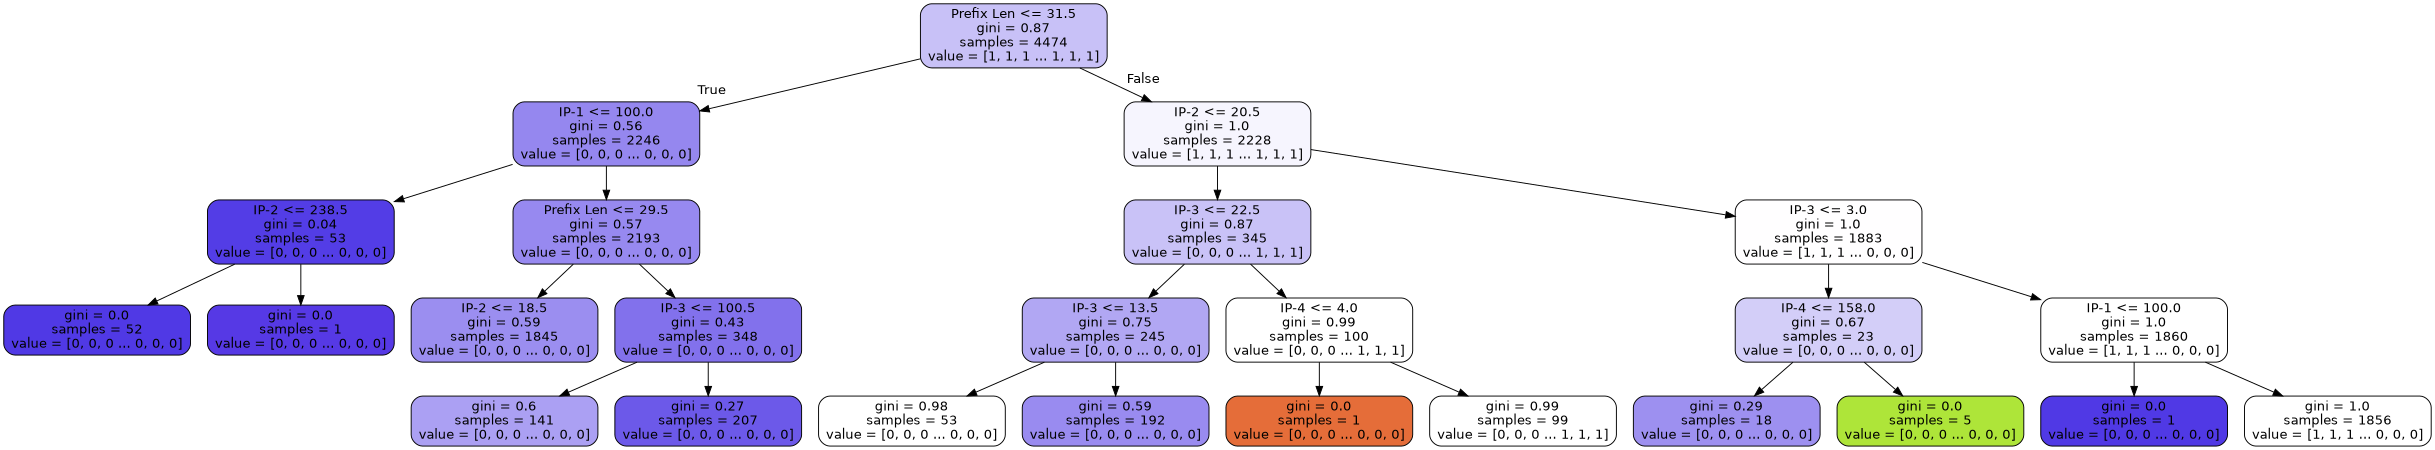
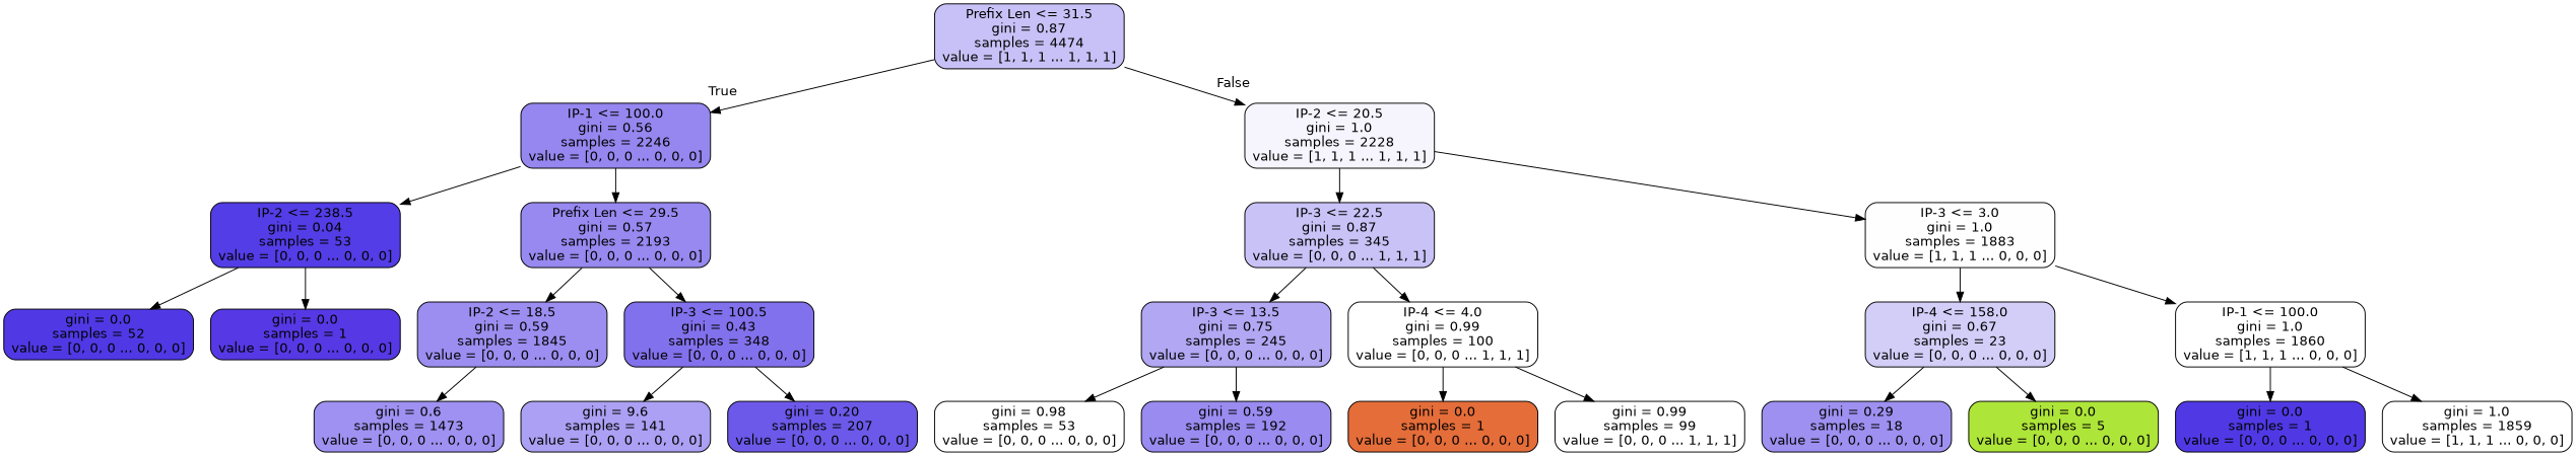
  digraph {
    node [color=black fillcolor="#ffffff" fontname=helvetica shape=box style="filled, rounded"]
    edge [fontname=helvetica]
    n1 [fillcolor="#c8c1f7" label="Prefix Len <= 31.5\ngini = 0.87\nsamples = 4474\nvalue = [1, 1, 1 ... 1, 1, 1]"]
    n2 [fillcolor="#9587ef" label="IP-1 <= 100.0\ngini = 0.56\nsamples = 2246\nvalue = [0, 0, 0 ... 0, 0, 0]"]
    n3 [fillcolor="#f6f5fe" label="IP-2 <= 20.5\ngini = 1.0\nsamples = 2228\nvalue = [1, 1, 1 ... 1, 1, 1]"]
    n4 [fillcolor="#533de6" label="IP-2 <= 238.5\ngini = 0.04\nsamples = 53\nvalue = [0, 0, 0 ... 0, 0, 0]"]
    n5 [fillcolor="#9789f0" label="Prefix Len <= 29.5\ngini = 0.57\nsamples = 2193\nvalue = [0, 0, 0 ... 0, 0, 0]"]
    n6 [fillcolor="#c9c2f7" label="IP-3 <= 22.5\ngini = 0.87\nsamples = 345\nvalue = [0, 0, 0 ... 1, 1, 1]"]
    n7 [fillcolor="#fffeff" label="IP-3 <= 3.0\ngini = 1.0\nsamples = 1883\nvalue = [1, 1, 1 ... 0, 0, 0]"]
    n8 [fillcolor="#5039e5" label="gini = 0.0\nsamples = 52\nvalue = [0, 0, 0 ... 0, 0, 0]"]
    n9 [fillcolor="#5639e5" label="gini = 0.0\nsamples = 1\nvalue = [0, 0, 0 ... 0, 0, 0]"]
    n10 [fillcolor="#9b8ef0" label="IP-2 <= 18.5\ngini = 0.59\nsamples = 1845\nvalue = [0, 0, 0 ... 0, 0, 0]"]
    n11 [fillcolor="#8271ec" label="IP-3 <= 100.5\ngini = 0.43\nsamples = 348\nvalue = [0, 0, 0 ... 0, 0, 0]"]
-   n13 [fillcolor="#aba0f3" label="gini = 0.6\nsamples = 141\nvalue = [0, 0, 0 ... 0, 0, 0]"]
-   n14 [fillcolor="#6c59e9" label="gini = 0.27\nsamples = 207\nvalue = [0, 0, 0 ... 0, 0, 0]"]
+   n12 [fillcolor="#9e91f1" label="gini = 0.6\nsamples = 1473\nvalue = [0, 0, 0 ... 0, 0, 0]"]
+   n13 [fillcolor="#aba0f3" label="gini = 9.6\nsamples = 141\nvalue = [0, 0, 0 ... 0, 0, 0]"]
+   n14 [fillcolor="#6c59e9" label="gini = 0.20\nsamples = 207\nvalue = [0, 0, 0 ... 0, 0, 0]"]
    n15 [fillcolor="#b1a7f3" label="IP-3 <= 13.5\ngini = 0.75\nsamples = 245\nvalue = [0, 0, 0 ... 0, 0, 0]"]
    n16 [label="IP-4 <= 4.0\ngini = 0.99\nsamples = 100\nvalue = [0, 0, 0 ... 1, 1, 1]"]
    n17 [fillcolor="#d3cef8" label="IP-4 <= 158.0\ngini = 0.67\nsamples = 23\nvalue = [0, 0, 0 ... 0, 0, 0]"]
    n18 [label="IP-1 <= 100.0\ngini = 1.0\nsamples = 1860\nvalue = [1, 1, 1 ... 0, 0, 0]"]
    n19 [label="gini = 0.98\nsamples = 53\nvalue = [0, 0, 0 ... 0, 0, 0]"]
    n20 [fillcolor="#998bf0" label="gini = 0.59\nsamples = 192\nvalue = [0, 0, 0 ... 0, 0, 0]"]
    n21 [fillcolor="#e56d39" label="gini = 0.0\nsamples = 1\nvalue = [0, 0, 0 ... 0, 0, 0]"]
    n22 [label="gini = 0.99\nsamples = 99\nvalue = [0, 0, 0 ... 1, 1, 1]"]
    n23 [fillcolor="#9d90f0" label="gini = 0.29\nsamples = 18\nvalue = [0, 0, 0 ... 0, 0, 0]"]
    n24 [fillcolor="#aee539" label="gini = 0.0\nsamples = 5\nvalue = [0, 0, 0 ... 0, 0, 0]"]
    n25 [fillcolor="#5039e5" label="gini = 0.0\nsamples = 1\nvalue = [0, 0, 0 ... 0, 0, 0]"]
-   n26 [label="gini = 1.0\nsamples = 1856\nvalue = [1, 1, 1 ... 0, 0, 0]"]
+   n26 [label="gini = 1.0\nsamples = 1859\nvalue = [1, 1, 1 ... 0, 0, 0]"]
    n1 -> n2 [headlabel=True labelangle=45 labeldistance=2.5]
    n1 -> n3 [headlabel=False labelangle=-45 labeldistance=2.5]
    n2 -> n4
    n2 -> n5
    n3 -> n6
    n3 -> n7
    n4 -> n8
    n4 -> n9
    n5 -> n10
    n5 -> n11
    n6 -> n15
    n6 -> n16
    n7 -> n17
    n7 -> n18
+   n10 -> n12
    n11 -> n13
    n11 -> n14
    n15 -> n19
    n15 -> n20
    n16 -> n21
    n16 -> n22
    n17 -> n23
    n17 -> n24
    n18 -> n25
    n18 -> n26
  }
